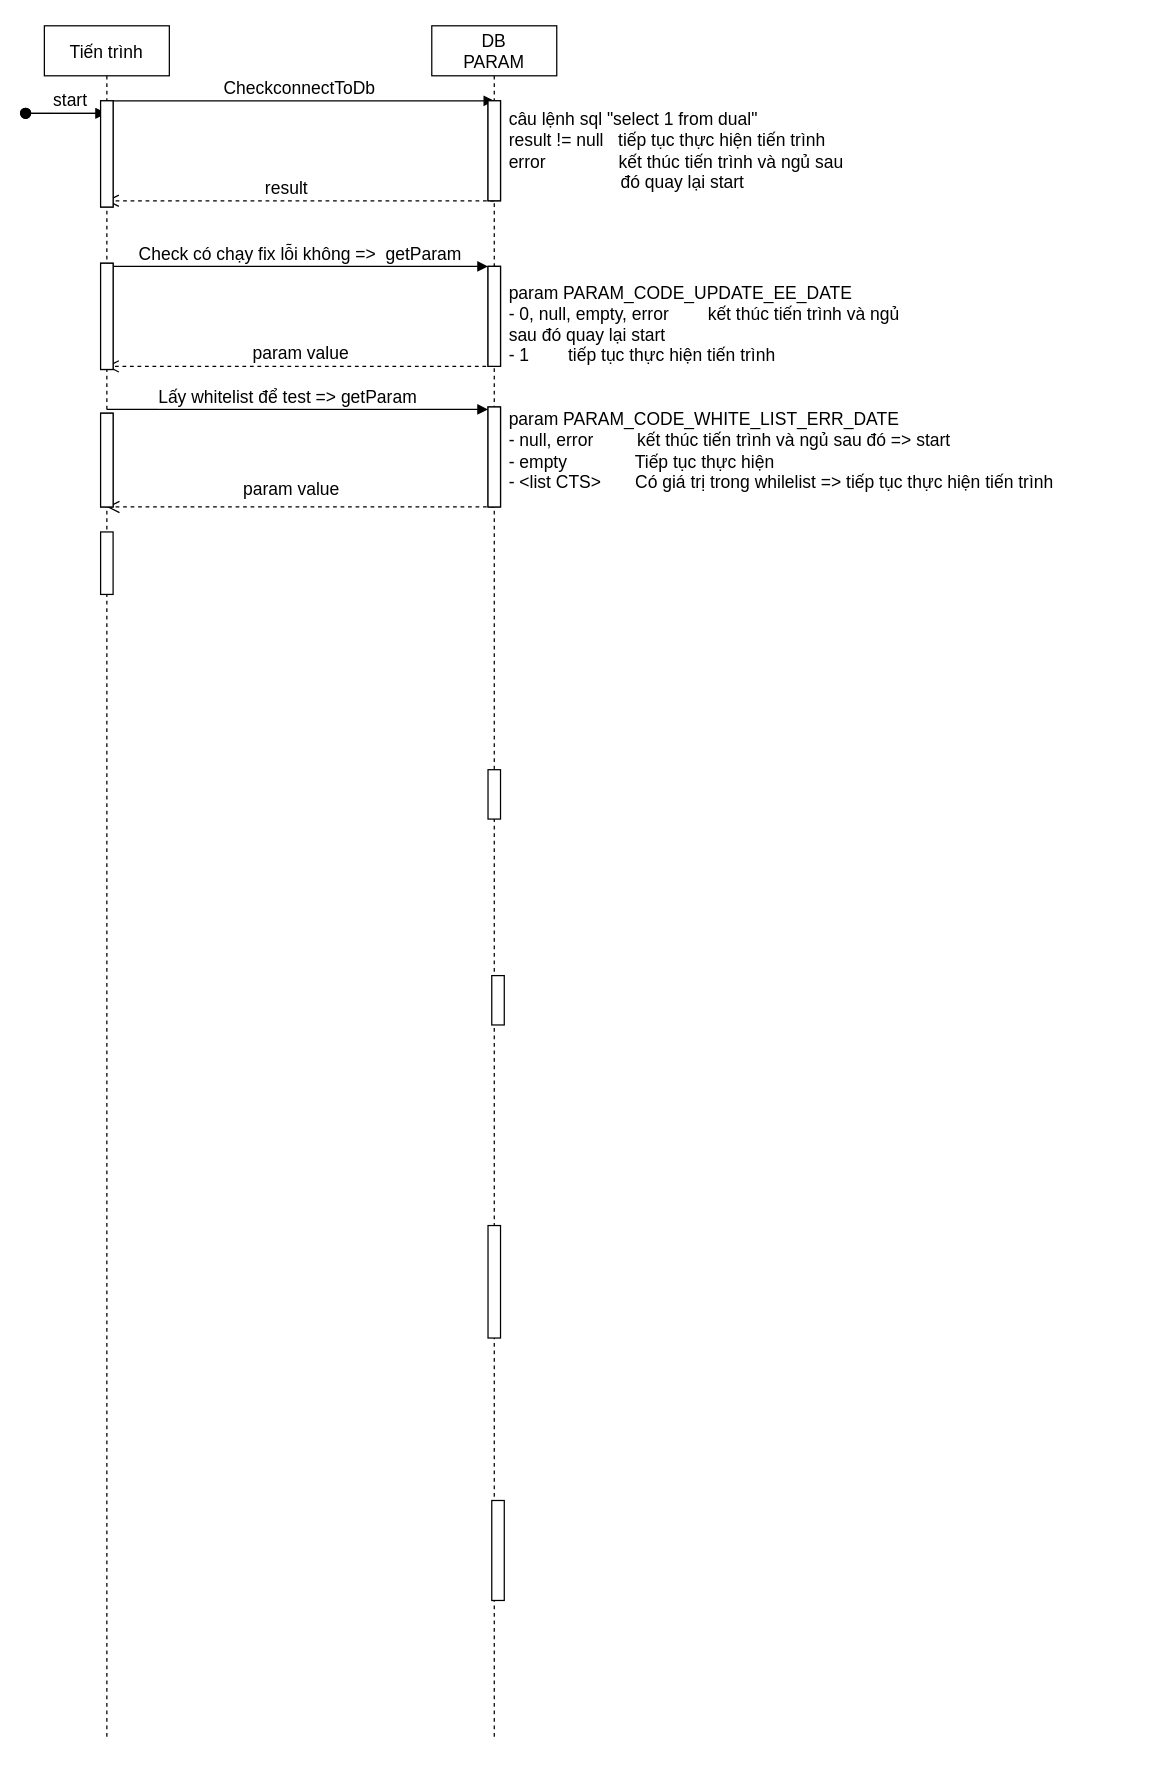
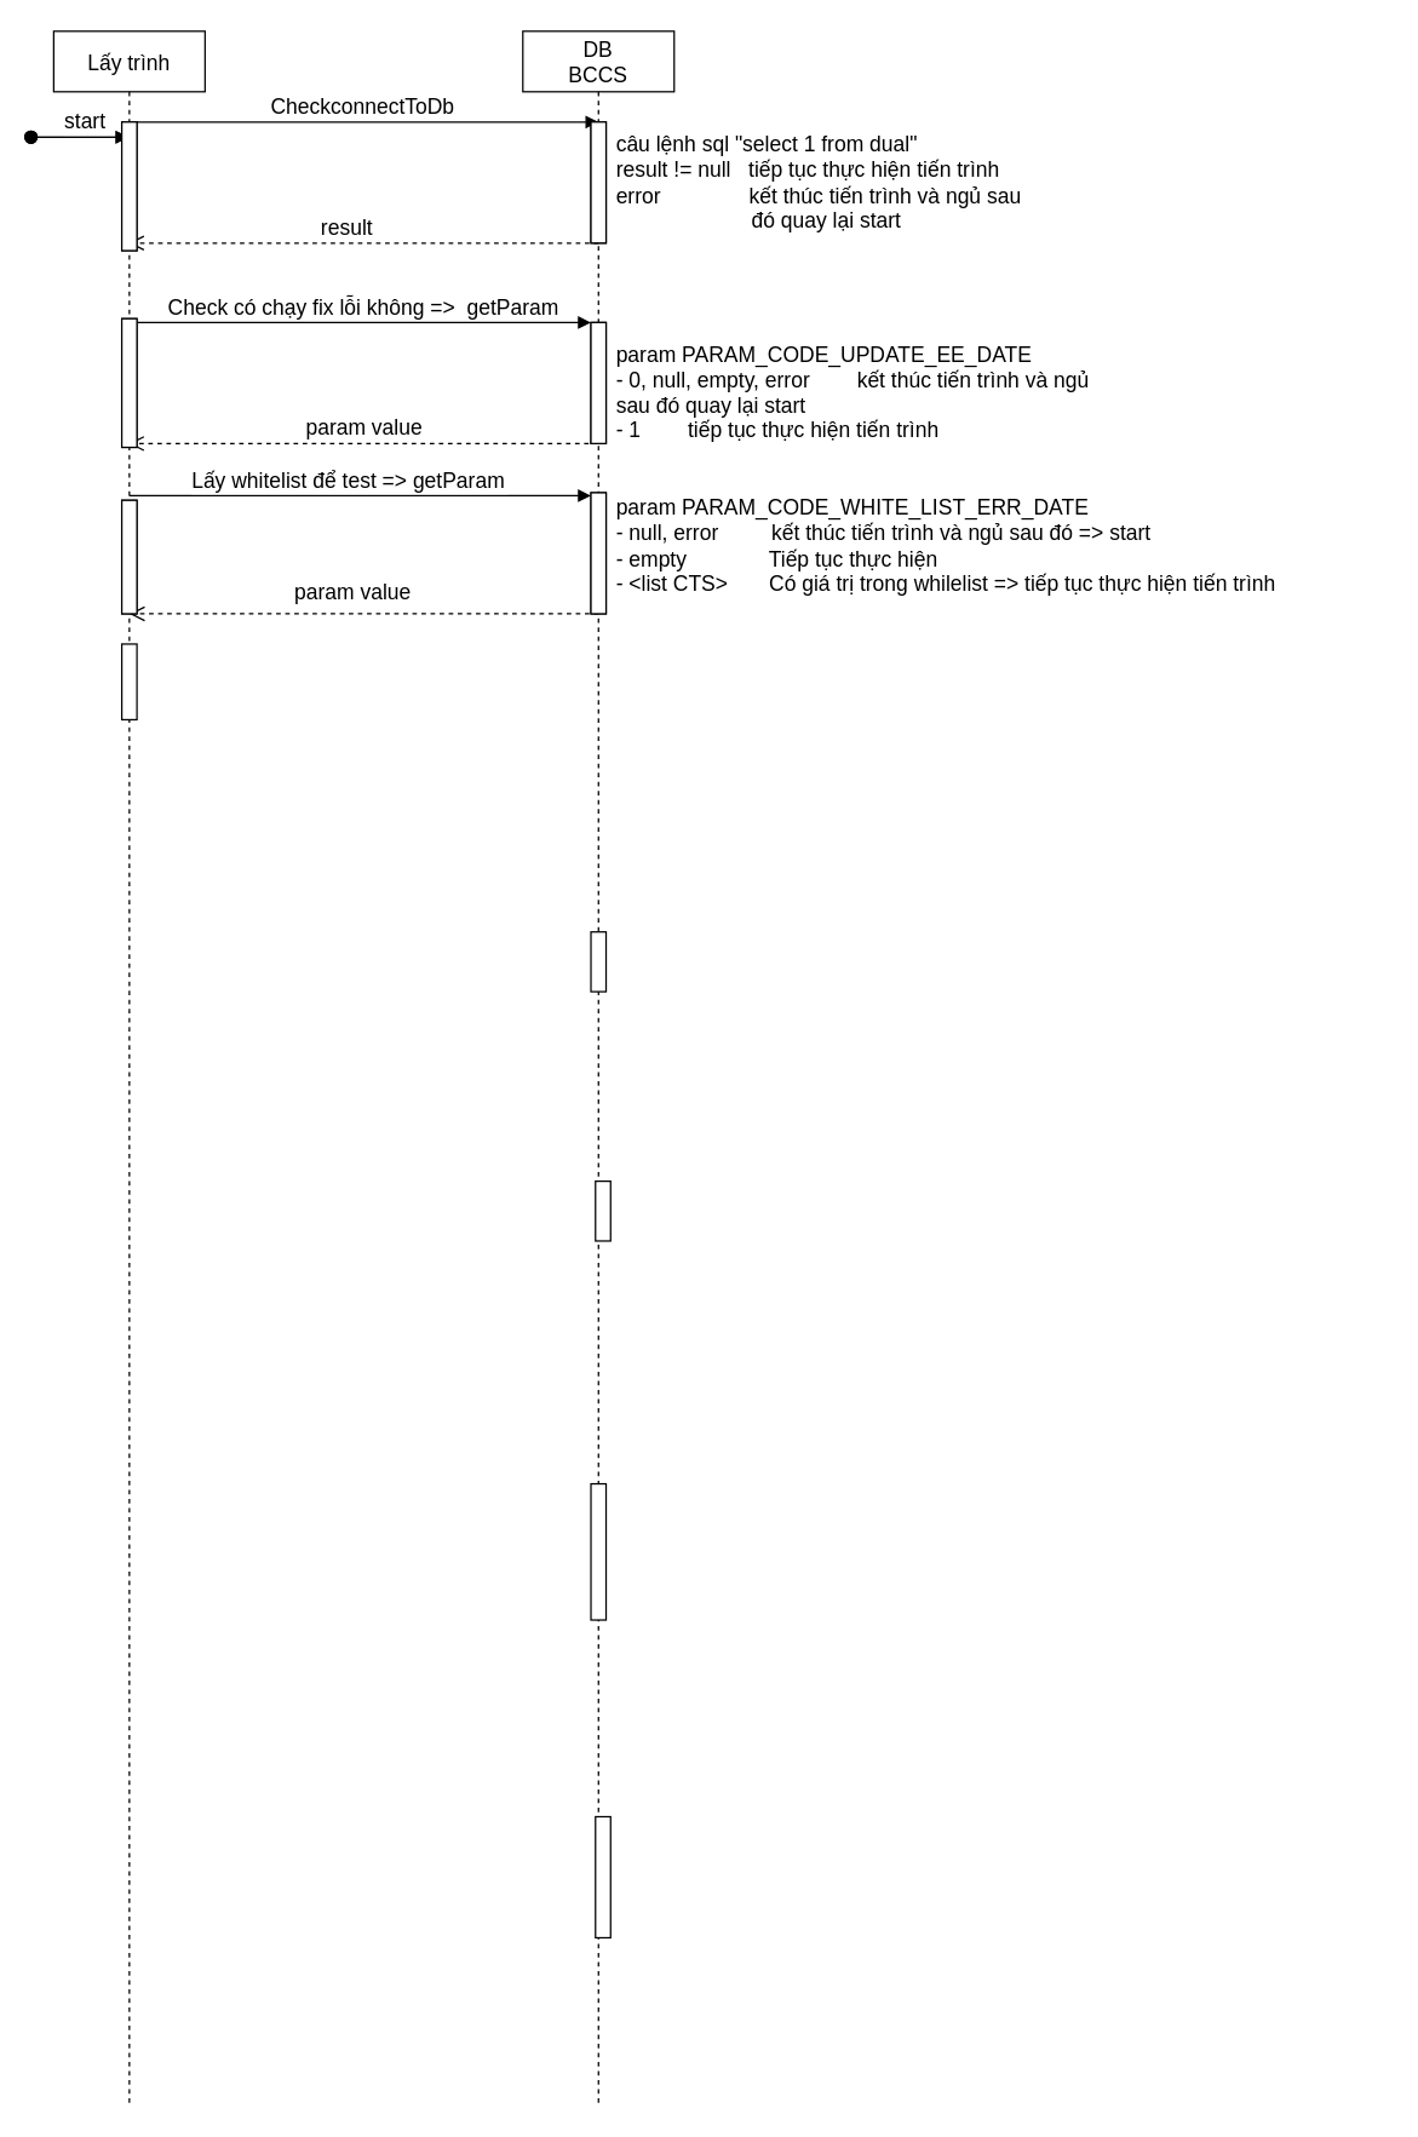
  <mxCell id="0" />
  <mxCell id="1" parent="0" />
  <mxCell id="2" value="" style="points=[];perimeter=orthogonalPerimeter;rounded=0;shadow=0;strokeWidth=1;fontSize=14;" vertex="1" parent="1"><mxGeometry x="80" y="210" width="10" height="85" as="geometry" /></mxCell>
  <mxCell id="3" value="start " style="verticalAlign=bottom;startArrow=oval;endArrow=block;startSize=8;shadow=0;strokeWidth=1;fontSize=14;" edge="1" parent="1"><mxGeometry x="0.167" relative="1" as="geometry"><mxPoint x="20" y="90" as="sourcePoint" /><mxPoint as="offset" /><mxPoint x="84.5" y="90" as="targetPoint" /></mxGeometry></mxCell>
  <mxCell id="4" value="" style="points=[];perimeter=orthogonalPerimeter;rounded=0;shadow=0;strokeWidth=1;fontSize=14;" vertex="1" parent="1"><mxGeometry x="80" y="330" width="10" height="75" as="geometry" /></mxCell>
  <mxCell id="5" value="" style="points=[];perimeter=orthogonalPerimeter;rounded=0;shadow=0;strokeWidth=1;fontSize=14;" vertex="1" parent="1"><mxGeometry x="80" y="80" width="10" height="85" as="geometry" /></mxCell>
  <mxCell id="6" value="" style="points=[];perimeter=orthogonalPerimeter;rounded=0;shadow=0;strokeWidth=1;fontSize=14;" vertex="1" parent="1"><mxGeometry x="390" y="212.5" width="10" height="80" as="geometry" /></mxCell>
  <mxCell id="7" value="" style="points=[];perimeter=orthogonalPerimeter;rounded=0;shadow=0;strokeWidth=1;fontSize=14;" vertex="1" parent="1"><mxGeometry x="390" y="325" width="10" height="80" as="geometry" /></mxCell>
  <mxCell id="8" value="" style="points=[];perimeter=orthogonalPerimeter;rounded=0;shadow=0;strokeWidth=1;fontSize=14;" vertex="1" parent="1"><mxGeometry x="390" y="80" width="10" height="80" as="geometry" /></mxCell>
  <mxCell id="9" value="param value" style="verticalAlign=bottom;endArrow=open;dashed=1;endSize=8;shadow=0;strokeWidth=1;fontSize=14;" edge="1" parent="1"><mxGeometry x="-0.006" relative="1" as="geometry"><mxPoint x="84.5" y="292.5" as="targetPoint" /><mxPoint x="394.5" y="292.5" as="sourcePoint" /><Array as="points"><mxPoint x="265" y="292.5" /></Array><mxPoint as="offset" /></mxGeometry></mxCell>
  <mxCell id="10" value="Check có chạy fix lỗi không =&gt;  getParam" style="verticalAlign=bottom;endArrow=block;entryX=0;entryY=0;shadow=0;strokeWidth=1;fontSize=14;" edge="1" parent="1" source="2" target="6"><mxGeometry relative="1" as="geometry"><mxPoint x="280" y="222.5" as="sourcePoint" /><mxPoint as="offset" /></mxGeometry></mxCell>
  <mxCell id="11" value="&lt;div&gt;param&amp;nbsp;PARAM_CODE_UPDATE_EE_DATE&amp;nbsp;&lt;/div&gt;- 0, null, empty, error&amp;nbsp; &amp;nbsp; &amp;nbsp; &amp;nbsp; kết thúc tiến trình và ngủ sau đó quay lại start&lt;div style=&quot;font-size: 14px&quot;&gt;- 1&amp;nbsp; &amp;nbsp; &amp;nbsp; &amp;nbsp; tiếp tục thực hiện tiến trình&lt;/div&gt;" style="text;html=1;strokeColor=none;fillColor=none;align=left;verticalAlign=middle;whiteSpace=wrap;rounded=0;fontSize=14;" vertex="1" parent="1"><mxGeometry x="405" y="227.5" width="330" height="62.5" as="geometry" /></mxCell>
  <mxCell id="12" value="Lấy whitelist để test =&gt; getParam" style="verticalAlign=bottom;endArrow=block;shadow=0;strokeWidth=1;fontSize=14;" edge="1" parent="1" target="7"><mxGeometry x="-0.048" relative="1" as="geometry"><mxPoint x="85" y="327" as="sourcePoint" /><mxPoint x="385" y="327" as="targetPoint" /><mxPoint as="offset" /></mxGeometry></mxCell>
  <mxCell id="13" value="param value" style="verticalAlign=bottom;endArrow=open;dashed=1;endSize=8;shadow=0;strokeWidth=1;fontSize=14;" edge="1" parent="1"><mxGeometry x="0.177" y="-20" relative="1" as="geometry"><mxPoint x="85" y="405" as="targetPoint" /><mxPoint x="395" y="405" as="sourcePoint" /><Array as="points"><mxPoint x="265.5" y="405" /></Array><mxPoint x="20" y="16" as="offset" /></mxGeometry></mxCell>
  <mxCell id="14" value="CheckconnectToDb" style="verticalAlign=bottom;endArrow=block;entryX=0.5;entryY=0;shadow=0;strokeWidth=1;entryDx=0;entryDy=0;entryPerimeter=0;fontSize=14;" edge="1" parent="1" target="8"><mxGeometry relative="1" as="geometry"><mxPoint x="84.5" y="80" as="sourcePoint" /><mxPoint x="385" y="80" as="targetPoint" /><mxPoint as="offset" /></mxGeometry></mxCell>
  <mxCell id="15" value="result " style="verticalAlign=bottom;endArrow=open;dashed=1;endSize=8;shadow=0;strokeWidth=1;fontSize=14;" edge="1" parent="1"><mxGeometry x="0.059" relative="1" as="geometry"><mxPoint x="84.5" y="160" as="targetPoint" /><mxPoint x="395" y="160" as="sourcePoint" /><Array as="points" /><mxPoint as="offset" /></mxGeometry></mxCell>
  <mxCell id="16" value="câu lệnh sql &quot;select 1 from dual&quot;&lt;br style=&quot;font-size: 14px;&quot;&gt;result != null&amp;nbsp; &amp;nbsp;tiếp tục thực hiện tiến trình&lt;br style=&quot;font-size: 14px;&quot;&gt;error&amp;nbsp; &amp;nbsp; &amp;nbsp; &amp;nbsp; &amp;nbsp; &amp;nbsp; &amp;nbsp; &amp;nbsp;kết thúc tiến trình và ngủ sau&amp;nbsp; &amp;nbsp; &amp;nbsp; &amp;nbsp; &amp;nbsp; &amp;nbsp; &amp;nbsp; &amp;nbsp; &amp;nbsp; &amp;nbsp; &amp;nbsp; &amp;nbsp; &amp;nbsp;đó quay lại start" style="text;html=1;strokeColor=none;fillColor=none;align=left;verticalAlign=middle;whiteSpace=wrap;rounded=0;fontSize=14;" vertex="1" parent="1"><mxGeometry x="405" y="90" width="280" height="60" as="geometry" /></mxCell>
- <mxCell id="17" value="Tiến trình" style="shape=umlLifeline;perimeter=lifelinePerimeter;container=1;collapsible=0;recursiveResize=0;rounded=0;shadow=0;strokeWidth=1;fontSize=14;" vertex="1" parent="1"><mxGeometry x="35" y="20" width="100" height="1370" as="geometry" /></mxCell>
+ <mxCell id="17" value="Lấy trình" style="shape=umlLifeline;perimeter=lifelinePerimeter;container=1;collapsible=0;recursiveResize=0;rounded=0;shadow=0;strokeWidth=1;fontSize=14;" vertex="1" parent="1"><mxGeometry x="35" y="20" width="100" height="1370" as="geometry" /></mxCell>
  <mxCell id="18" value="" style="points=[];perimeter=orthogonalPerimeter;rounded=0;shadow=0;strokeWidth=1;fontSize=14;" vertex="1" parent="17"><mxGeometry x="45" y="190" width="10" height="85" as="geometry" /></mxCell>
  <mxCell id="19" value="start " style="verticalAlign=bottom;startArrow=oval;endArrow=block;startSize=8;shadow=0;strokeWidth=1;fontSize=14;" edge="1" parent="17" target="17"><mxGeometry x="0.167" relative="1" as="geometry"><mxPoint x="-15" y="70" as="sourcePoint" /><mxPoint as="offset" /></mxGeometry></mxCell>
  <mxCell id="20" value="" style="points=[];perimeter=orthogonalPerimeter;rounded=0;shadow=0;strokeWidth=1;fontSize=14;" vertex="1" parent="17"><mxGeometry x="45" y="405" width="10" height="50" as="geometry" /></mxCell>
  <mxCell id="21" value="" style="points=[];perimeter=orthogonalPerimeter;rounded=0;shadow=0;strokeWidth=1;fontSize=14;" vertex="1" parent="17"><mxGeometry x="45" y="310" width="10" height="75" as="geometry" /></mxCell>
  <mxCell id="22" value="" style="points=[];perimeter=orthogonalPerimeter;rounded=0;shadow=0;strokeWidth=1;fontSize=14;" vertex="1" parent="17"><mxGeometry x="45" y="60" width="10" height="85" as="geometry" /></mxCell>
- <mxCell id="23" value="DB &#10;PARAM" style="shape=umlLifeline;perimeter=lifelinePerimeter;container=1;collapsible=0;recursiveResize=0;rounded=0;shadow=0;strokeWidth=1;fontSize=14;" vertex="1" parent="1"><mxGeometry x="345" y="20" width="100" height="1370" as="geometry" /></mxCell>
+ <mxCell id="23" value="DB &#10;BCCS" style="shape=umlLifeline;perimeter=lifelinePerimeter;container=1;collapsible=0;recursiveResize=0;rounded=0;shadow=0;strokeWidth=1;fontSize=14;" vertex="1" parent="1"><mxGeometry x="345" y="20" width="100" height="1370" as="geometry" /></mxCell>
  <mxCell id="24" value="" style="points=[];perimeter=orthogonalPerimeter;rounded=0;shadow=0;strokeWidth=1;fontSize=14;" vertex="1" parent="23"><mxGeometry x="45" y="192.5" width="10" height="80" as="geometry" /></mxCell>
  <mxCell id="25" value="" style="points=[];perimeter=orthogonalPerimeter;rounded=0;shadow=0;strokeWidth=1;fontSize=14;" vertex="1" parent="23"><mxGeometry x="45" y="305" width="10" height="80" as="geometry" /></mxCell>
  <mxCell id="26" value="" style="points=[];perimeter=orthogonalPerimeter;rounded=0;shadow=0;strokeWidth=1;fontSize=14;" vertex="1" parent="23"><mxGeometry x="45" y="60" width="10" height="80" as="geometry" /></mxCell>
  <mxCell id="27" value="" style="points=[];perimeter=orthogonalPerimeter;rounded=0;shadow=0;strokeWidth=1;fontSize=14;" vertex="1" parent="23"><mxGeometry x="45" y="595.25" width="10" height="39.5" as="geometry" /></mxCell>
  <mxCell id="28" value="" style="points=[];perimeter=orthogonalPerimeter;rounded=0;shadow=0;strokeWidth=1;fontSize=14;" vertex="1" parent="23"><mxGeometry x="45" y="960" width="10" height="90" as="geometry" /></mxCell>
  <mxCell id="29" value="" style="points=[];perimeter=orthogonalPerimeter;rounded=0;shadow=0;strokeWidth=1;fontSize=14;" vertex="1" parent="23"><mxGeometry x="48" y="1180" width="10" height="80" as="geometry" /></mxCell>
  <mxCell id="30" value="" style="points=[];perimeter=orthogonalPerimeter;rounded=0;shadow=0;strokeWidth=1;fontSize=14;" vertex="1" parent="23"><mxGeometry x="48" y="760" width="10" height="39.5" as="geometry" /></mxCell>
  <mxCell id="31" value="param PARAM_CODE_WHITE_LIST_ERR_DATE&lt;br style=&quot;font-size: 14px&quot;&gt;- null, error&amp;nbsp; &amp;nbsp; &amp;nbsp; &amp;nbsp; &amp;nbsp;kết thúc tiến trình và ngủ sau đó =&amp;gt; start&lt;br style=&quot;font-size: 14px&quot;&gt;- empty&amp;nbsp; &amp;nbsp; &amp;nbsp; &amp;nbsp; &amp;nbsp; &amp;nbsp; &amp;nbsp; Tiếp tục thực hiện&lt;br&gt;- &amp;lt;list CTS&amp;gt;&amp;nbsp; &amp;nbsp; &amp;nbsp; &amp;nbsp;Có giá trị trong whilelist =&amp;gt; tiếp tục thực hiện tiến trình" style="text;whiteSpace=wrap;html=1;fontSize=14;" vertex="1" parent="1"><mxGeometry x="405" y="320" width="510" height="85" as="geometry" /></mxCell>
